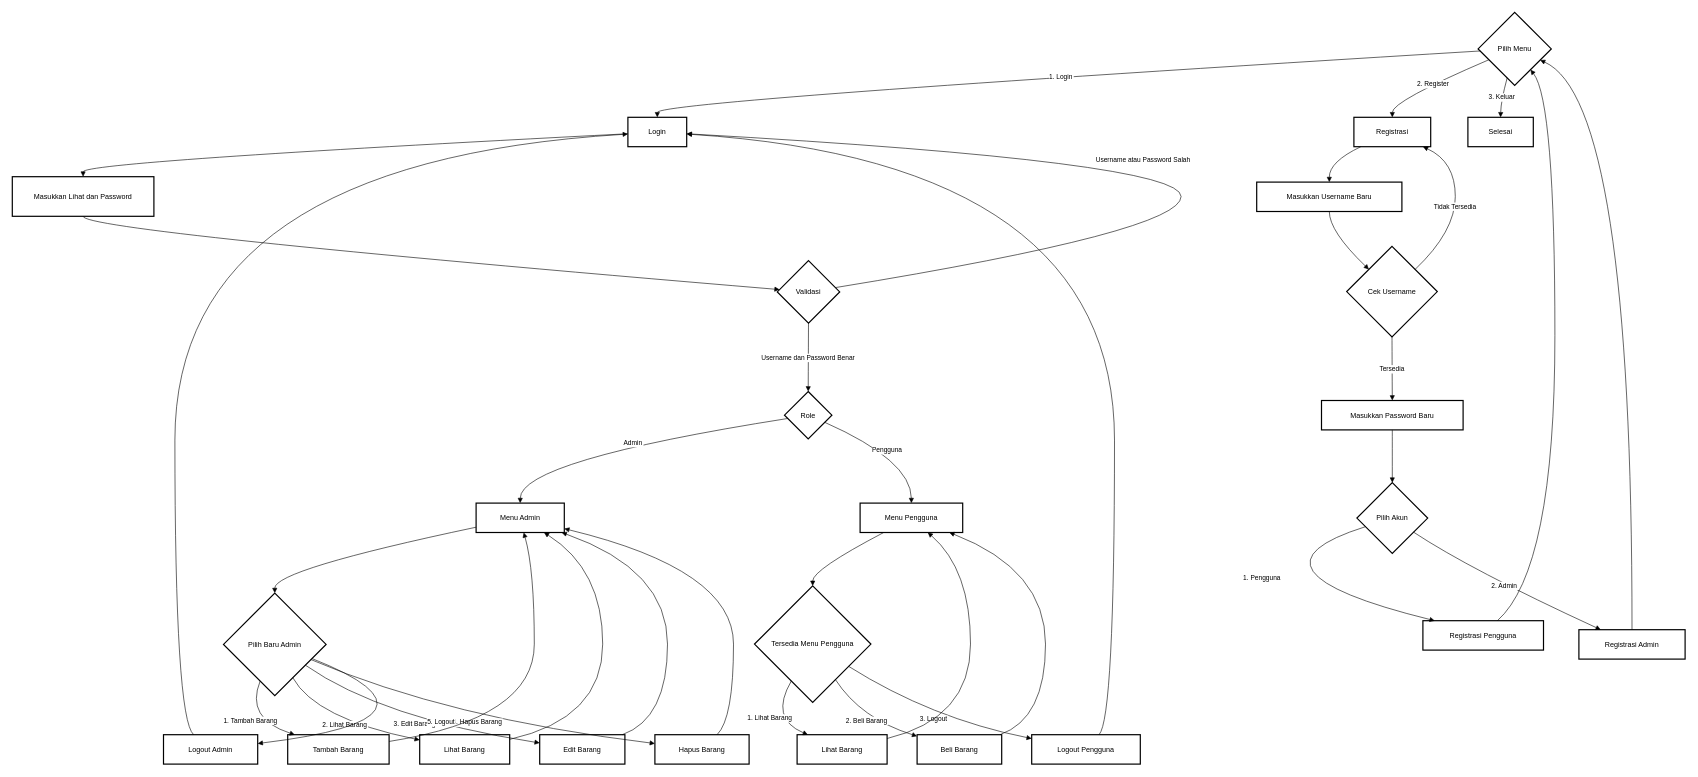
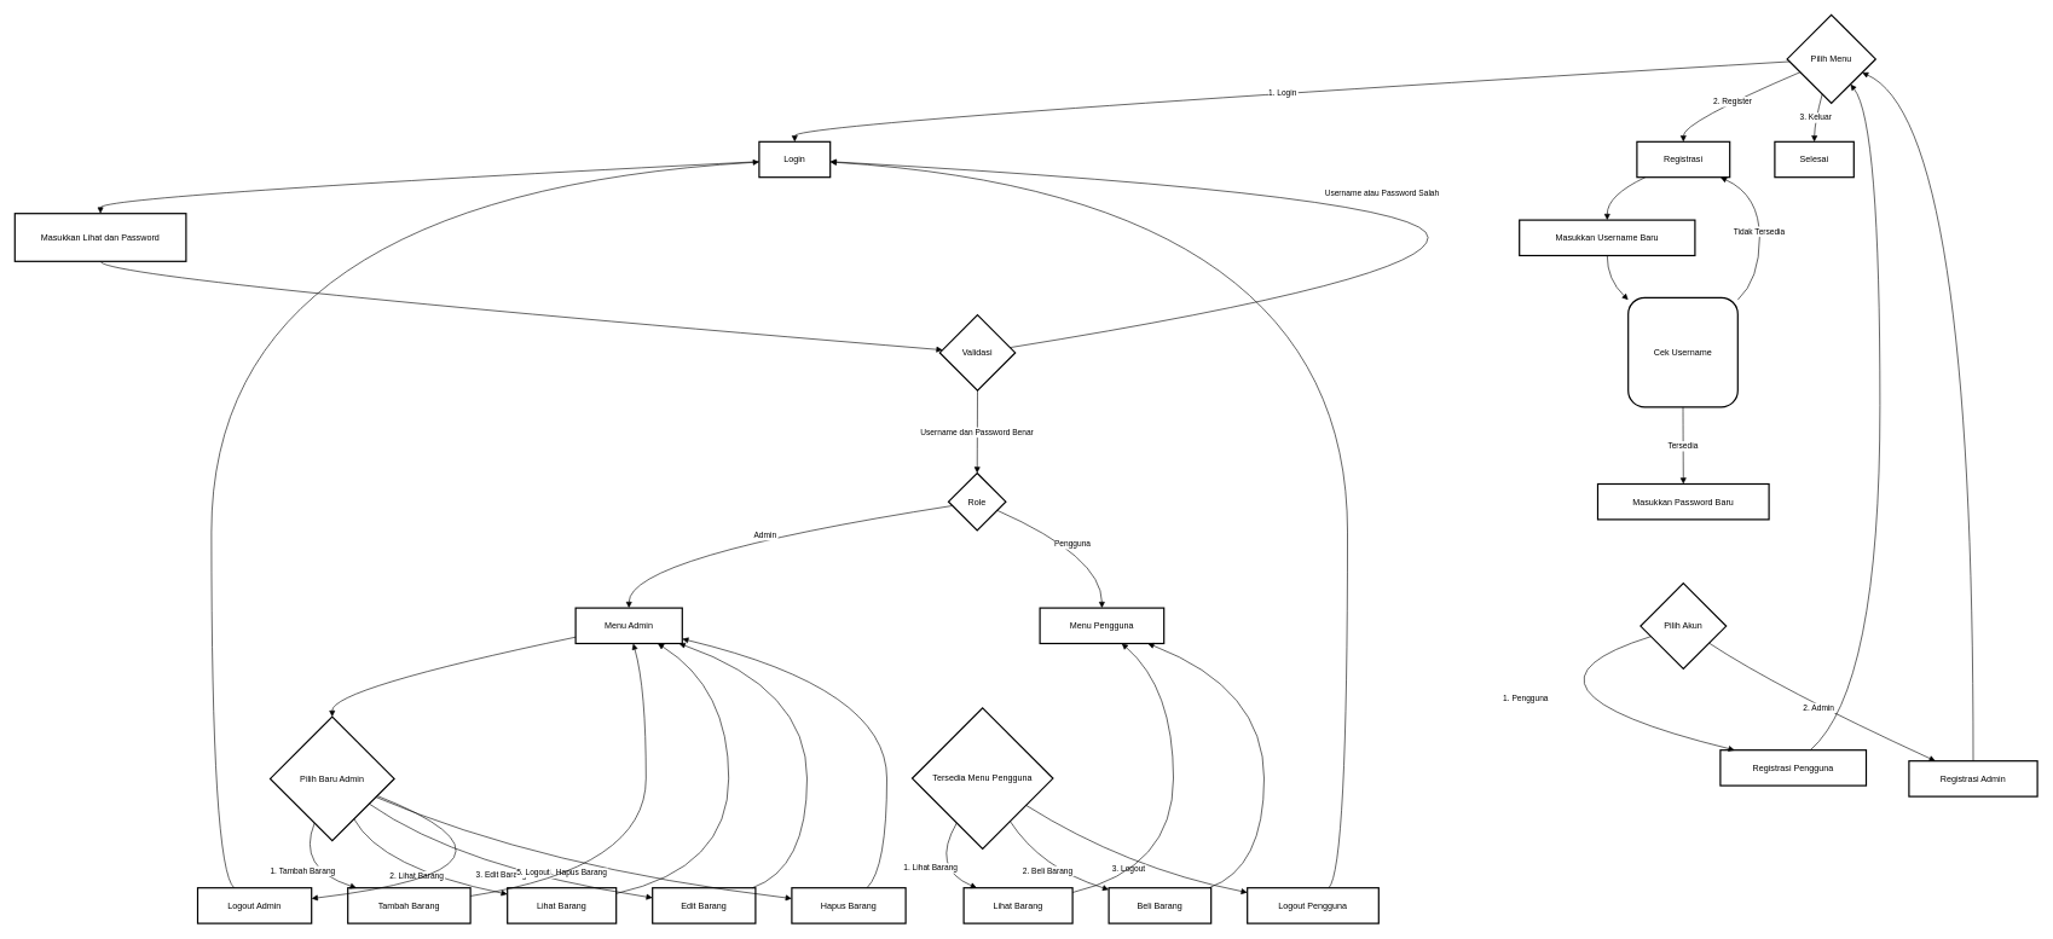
  <mxCell id="0" />
  <mxCell id="1" parent="0" />
  <mxCell id="2" value="Pilih Menu" style="rhombus;strokeWidth=2;whiteSpace=wrap;" vertex="1" parent="1"><mxGeometry x="2463" y="20" width="122" height="122" as="geometry" /></mxCell>
  <mxCell id="3" value="Login" style="whiteSpace=wrap;strokeWidth=2;" vertex="1" parent="1"><mxGeometry x="1046" y="195" width="98" height="49" as="geometry" /></mxCell>
  <mxCell id="4" value="Registrasi" style="whiteSpace=wrap;strokeWidth=2;" vertex="1" parent="1"><mxGeometry x="2256" y="195" width="128" height="49" as="geometry" /></mxCell>
  <mxCell id="5" value="Selesai" style="whiteSpace=wrap;strokeWidth=2;" vertex="1" parent="1"><mxGeometry x="2446" y="195" width="109" height="49" as="geometry" /></mxCell>
  <mxCell id="6" value="Masukkan Lihat dan Password" style="whiteSpace=wrap;strokeWidth=2;" vertex="1" parent="1"><mxGeometry x="20" y="294" width="236" height="66" as="geometry" /></mxCell>
  <mxCell id="7" value="Validasi" style="rhombus;strokeWidth=2;whiteSpace=wrap;" vertex="1" parent="1"><mxGeometry x="1295" y="434" width="104" height="104" as="geometry" /></mxCell>
  <mxCell id="8" value="Role" style="rhombus;strokeWidth=2;whiteSpace=wrap;" vertex="1" parent="1"><mxGeometry x="1307" y="652" width="79" height="79" as="geometry" /></mxCell>
  <mxCell id="9" value="Menu Admin" style="whiteSpace=wrap;strokeWidth=2;" vertex="1" parent="1"><mxGeometry x="793" y="838" width="147" height="49" as="geometry" /></mxCell>
  <mxCell id="10" value="Menu Pengguna" style="whiteSpace=wrap;strokeWidth=2;" vertex="1" parent="1"><mxGeometry x="1433" y="838" width="171" height="49" as="geometry" /></mxCell>
  <mxCell id="11" value="Pilih Baru Admin" style="rhombus;strokeWidth=2;whiteSpace=wrap;" vertex="1" parent="1"><mxGeometry x="372" y="988" width="171" height="171" as="geometry" /></mxCell>
  <mxCell id="12" value="Tambah Barang" style="whiteSpace=wrap;strokeWidth=2;" vertex="1" parent="1"><mxGeometry x="479" y="1224" width="169" height="49" as="geometry" /></mxCell>
  <mxCell id="13" value="Lihat Barang" style="whiteSpace=wrap;strokeWidth=2;" vertex="1" parent="1"><mxGeometry x="699" y="1224" width="150" height="49" as="geometry" /></mxCell>
  <mxCell id="14" value="Edit Barang" style="whiteSpace=wrap;strokeWidth=2;" vertex="1" parent="1"><mxGeometry x="899" y="1224" width="142" height="49" as="geometry" /></mxCell>
  <mxCell id="15" value="Hapus Barang" style="whiteSpace=wrap;strokeWidth=2;" vertex="1" parent="1"><mxGeometry x="1091" y="1224" width="157" height="49" as="geometry" /></mxCell>
  <mxCell id="16" value="Logout Admin" style="whiteSpace=wrap;strokeWidth=2;" vertex="1" parent="1"><mxGeometry x="272" y="1224" width="157" height="49" as="geometry" /></mxCell>
  <mxCell id="17" value="Tersedia Menu Pengguna" style="rhombus;strokeWidth=2;whiteSpace=wrap;" vertex="1" parent="1"><mxGeometry x="1257" y="976" width="194" height="194" as="geometry" /></mxCell>
  <mxCell id="18" value="Lihat Barang" style="whiteSpace=wrap;strokeWidth=2;" vertex="1" parent="1"><mxGeometry x="1328" y="1224" width="150" height="49" as="geometry" /></mxCell>
  <mxCell id="19" value="Beli Barang" style="whiteSpace=wrap;strokeWidth=2;" vertex="1" parent="1"><mxGeometry x="1528" y="1224" width="141" height="49" as="geometry" /></mxCell>
  <mxCell id="20" value="Logout Pengguna" style="whiteSpace=wrap;strokeWidth=2;" vertex="1" parent="1"><mxGeometry x="1719" y="1224" width="181" height="49" as="geometry" /></mxCell>
  <mxCell id="21" value="Masukkan Username Baru" style="whiteSpace=wrap;strokeWidth=2;" vertex="1" parent="1"><mxGeometry x="2094" y="303" width="242" height="49" as="geometry" /></mxCell>
- <mxCell id="22" value="Cek Username" style="rhombus;strokeWidth=2;whiteSpace=wrap;" vertex="1" parent="1"><mxGeometry x="2244" y="410" width="151" height="151" as="geometry" /></mxCell>
+ <mxCell id="22" value="Cek Username" style="strokeWidth=2;whiteSpace=wrap;rounded=1;" vertex="1" parent="1"><mxGeometry x="2244" y="410" width="151" height="151" as="geometry" /></mxCell>
  <mxCell id="23" value="Masukkan Password Baru" style="whiteSpace=wrap;strokeWidth=2;" vertex="1" parent="1"><mxGeometry x="2202" y="667" width="236" height="49" as="geometry" /></mxCell>
  <mxCell id="24" value="Pilih Akun" style="rhombus;strokeWidth=2;whiteSpace=wrap;" vertex="1" parent="1"><mxGeometry x="2261" y="804" width="118" height="118" as="geometry" /></mxCell>
  <mxCell id="25" value="Registrasi Pengguna" style="whiteSpace=wrap;strokeWidth=2;" vertex="1" parent="1"><mxGeometry x="2371" y="1034" width="201" height="49" as="geometry" /></mxCell>
  <mxCell id="26" value="Registrasi Admin" style="whiteSpace=wrap;strokeWidth=2;" vertex="1" parent="1"><mxGeometry x="2631" y="1049" width="177" height="49" as="geometry" /></mxCell>
  <mxCell id="27" value="1. Login" style="curved=1;startArrow=none;endArrow=block;exitX=0;exitY=0.53;entryX=0.5;entryY=0.01;rounded=0;" edge="1" parent="1" source="2" target="3"><mxGeometry relative="1" as="geometry"><Array as="points"><mxPoint x="1095" y="168" /></Array></mxGeometry></mxCell>
  <mxCell id="28" value="2. Register" style="curved=1;startArrow=none;endArrow=block;exitX=0;exitY=0.71;entryX=0.5;entryY=0.01;rounded=0;" edge="1" parent="1" source="2" target="4"><mxGeometry relative="1" as="geometry"><Array as="points"><mxPoint x="2320" y="168" /></Array></mxGeometry></mxCell>
  <mxCell id="29" value="3. Keluar" style="curved=1;startArrow=none;endArrow=block;exitX=0.37;exitY=1;entryX=0.5;entryY=0.01;rounded=0;" edge="1" parent="1" source="2" target="5"><mxGeometry relative="1" as="geometry"><Array as="points"><mxPoint x="2501" y="168" /></Array></mxGeometry></mxCell>
  <mxCell id="30" value="" style="curved=1;startArrow=none;endArrow=block;exitX=0;exitY=0.56;entryX=0.5;entryY=0;rounded=0;" edge="1" parent="1" source="3" target="6"><mxGeometry relative="1" as="geometry"><Array as="points"><mxPoint x="138" y="269" /></Array></mxGeometry></mxCell>
  <mxCell id="31" value="" style="curved=1;startArrow=none;endArrow=block;exitX=0.5;exitY=1.01;entryX=0;entryY=0.46;rounded=0;" edge="1" parent="1" source="6" target="7"><mxGeometry relative="1" as="geometry"><Array as="points"><mxPoint x="138" y="385" /></Array></mxGeometry></mxCell>
  <mxCell id="32" value="Username dan Password Benar" style="curved=1;startArrow=none;endArrow=block;exitX=0.5;exitY=1;entryX=0.5;entryY=-0.01;rounded=0;" edge="1" parent="1" source="7" target="8"><mxGeometry relative="1" as="geometry"><Array as="points" /></mxGeometry></mxCell>
  <mxCell id="33" value="Username atau Password Salah" style="curved=1;startArrow=none;endArrow=block;exitX=1;exitY=0.42;entryX=1;entryY=0.56;rounded=0;" edge="1" parent="1" source="7" target="3"><mxGeometry relative="1" as="geometry"><Array as="points"><mxPoint x="1968" y="385" /><mxPoint x="1968" y="269" /></Array></mxGeometry></mxCell>
  <mxCell id="34" value="Admin" style="curved=1;startArrow=none;endArrow=block;exitX=0;exitY=0.58;entryX=0.5;entryY=0.01;rounded=0;" edge="1" parent="1" source="8" target="9"><mxGeometry relative="1" as="geometry"><Array as="points"><mxPoint x="867" y="767" /></Array></mxGeometry></mxCell>
  <mxCell id="35" value="Pengguna" style="curved=1;startArrow=none;endArrow=block;exitX=1.01;exitY=0.72;entryX=0.5;entryY=0.01;rounded=0;" edge="1" parent="1" source="8" target="10"><mxGeometry relative="1" as="geometry"><Array as="points"><mxPoint x="1518" y="767" /></Array></mxGeometry></mxCell>
  <mxCell id="36" value="" style="curved=1;startArrow=none;endArrow=block;exitX=0;exitY=0.82;entryX=0.5;entryY=0;rounded=0;" edge="1" parent="1" source="9" target="11"><mxGeometry relative="1" as="geometry"><Array as="points"><mxPoint x="457" y="949" /></Array></mxGeometry></mxCell>
  <mxCell id="37" value="1. Tambah Barang" style="curved=1;startArrow=none;endArrow=block;exitX=0.3;exitY=1;entryX=0.07;entryY=0;rounded=0;" edge="1" parent="1" source="11" target="12"><mxGeometry relative="1" as="geometry"><Array as="points"><mxPoint x="408" y="1197" /></Array></mxGeometry></mxCell>
  <mxCell id="38" value="2. Lihat Barang" style="curved=1;startArrow=none;endArrow=block;exitX=0.77;exitY=1;entryX=0;entryY=0.18;rounded=0;" edge="1" parent="1" source="11" target="13"><mxGeometry relative="1" as="geometry"><Array as="points"><mxPoint x="525" y="1197" /></Array></mxGeometry></mxCell>
  <mxCell id="39" value="3. Edit Barang" style="curved=1;startArrow=none;endArrow=block;exitX=1;exitY=0.84;entryX=0;entryY=0.28;rounded=0;" edge="1" parent="1" source="11" target="14"><mxGeometry relative="1" as="geometry"><Array as="points"><mxPoint x="636" y="1197" /></Array></mxGeometry></mxCell>
  <mxCell id="40" value="4. Hapus Barang" style="curved=1;startArrow=none;endArrow=block;exitX=1;exitY=0.71;entryX=0;entryY=0.3;rounded=0;" edge="1" parent="1" source="11" target="15"><mxGeometry relative="1" as="geometry"><Array as="points"><mxPoint x="748" y="1197" /></Array></mxGeometry></mxCell>
  <mxCell id="41" value="5. Logout" style="curved=1;startArrow=none;endArrow=block;exitX=1;exitY=0.69;entryX=1;entryY=0.3;rounded=0;" edge="1" parent="1" source="11" target="16"><mxGeometry relative="1" as="geometry"><Array as="points"><mxPoint x="772" y="1197" /></Array></mxGeometry></mxCell>
  <mxCell id="42" value="" style="curved=1;startArrow=none;endArrow=block;exitX=1;exitY=0.23;entryX=0.54;entryY=1;rounded=0;" edge="1" parent="1" source="12" target="9"><mxGeometry relative="1" as="geometry"><Array as="points"><mxPoint x="890" y="1197" /><mxPoint x="890" y="949" /></Array></mxGeometry></mxCell>
  <mxCell id="43" value="" style="curved=1;startArrow=none;endArrow=block;exitX=1;exitY=0.16;entryX=0.77;entryY=1;rounded=0;" edge="1" parent="1" source="13" target="9"><mxGeometry relative="1" as="geometry"><Array as="points"><mxPoint x="1004" y="1197" /><mxPoint x="1004" y="949" /></Array></mxGeometry></mxCell>
  <mxCell id="44" value="" style="curved=1;startArrow=none;endArrow=block;exitX=0.97;exitY=0;entryX=0.97;entryY=1;rounded=0;" edge="1" parent="1" source="14" target="9"><mxGeometry relative="1" as="geometry"><Array as="points"><mxPoint x="1112" y="1197" /><mxPoint x="1112" y="949" /></Array></mxGeometry></mxCell>
  <mxCell id="45" value="" style="curved=1;startArrow=none;endArrow=block;exitX=0.66;exitY=0;entryX=1;entryY=0.87;rounded=0;" edge="1" parent="1" source="15" target="9"><mxGeometry relative="1" as="geometry"><Array as="points"><mxPoint x="1222" y="1197" /><mxPoint x="1222" y="949" /></Array></mxGeometry></mxCell>
  <mxCell id="46" value="" style="curved=1;startArrow=none;endArrow=block;exitX=0.32;exitY=0;entryX=0;entryY=0.57;rounded=0;" edge="1" parent="1" source="16" target="3"><mxGeometry relative="1" as="geometry"><Array as="points"><mxPoint x="291" y="1197" /><mxPoint x="291" y="269" /></Array></mxGeometry></mxCell>
- <mxCell id="47" value="" style="curved=1;startArrow=none;endArrow=block;exitX=0.23;exitY=1;entryX=0.5;entryY=0;rounded=0;" edge="1" parent="1" source="10" target="17"><mxGeometry relative="1" as="geometry"><Array as="points"><mxPoint x="1354" y="949" /></Array></mxGeometry></mxCell>
  <mxCell id="48" value="1. Lihat Barang" style="curved=1;startArrow=none;endArrow=block;exitX=0.21;exitY=1;entryX=0.12;entryY=0;rounded=0;" edge="1" parent="1" source="17" target="18"><mxGeometry relative="1" as="geometry"><Array as="points"><mxPoint x="1282" y="1197" /></Array></mxGeometry></mxCell>
  <mxCell id="49" value="2. Beli Barang" style="curved=1;startArrow=none;endArrow=block;exitX=0.82;exitY=1;entryX=0;entryY=0.05;rounded=0;" edge="1" parent="1" source="17" target="19"><mxGeometry relative="1" as="geometry"><Array as="points"><mxPoint x="1434" y="1197" /></Array></mxGeometry></mxCell>
  <mxCell id="50" value="3. Logout" style="curved=1;startArrow=none;endArrow=block;exitX=1;exitY=0.81;entryX=0;entryY=0.13;rounded=0;" edge="1" parent="1" source="17" target="20"><mxGeometry relative="1" as="geometry"><Array as="points"><mxPoint x="1552" y="1197" /></Array></mxGeometry></mxCell>
  <mxCell id="51" value="" style="curved=1;startArrow=none;endArrow=block;exitX=1;exitY=0.13;entryX=0.66;entryY=1;rounded=0;" edge="1" parent="1" source="18" target="10"><mxGeometry relative="1" as="geometry"><Array as="points"><mxPoint x="1617" y="1197" /><mxPoint x="1617" y="949" /></Array></mxGeometry></mxCell>
  <mxCell id="52" value="" style="curved=1;startArrow=none;endArrow=block;exitX=0.98;exitY=0;entryX=0.87;entryY=1;rounded=0;" edge="1" parent="1" source="19" target="10"><mxGeometry relative="1" as="geometry"><Array as="points"><mxPoint x="1742" y="1197" /><mxPoint x="1742" y="949" /></Array></mxGeometry></mxCell>
  <mxCell id="53" value="" style="curved=1;startArrow=none;endArrow=block;exitX=0.62;exitY=0;entryX=1;entryY=0.57;rounded=0;" edge="1" parent="1" source="20" target="3"><mxGeometry relative="1" as="geometry"><Array as="points"><mxPoint x="1857" y="1197" /><mxPoint x="1857" y="269" /></Array></mxGeometry></mxCell>
  <mxCell id="54" value="" style="curved=1;startArrow=none;endArrow=block;exitX=0.09;exitY=1;entryX=0.5;entryY=0;rounded=0;" edge="1" parent="1" source="4" target="21"><mxGeometry relative="1" as="geometry"><Array as="points"><mxPoint x="2215" y="269" /></Array></mxGeometry></mxCell>
  <mxCell id="55" value="" style="curved=1;startArrow=none;endArrow=block;exitX=0.5;exitY=0.99;entryX=0;entryY=0.02;rounded=0;" edge="1" parent="1" source="21" target="22"><mxGeometry relative="1" as="geometry"><Array as="points"><mxPoint x="2215" y="385" /></Array></mxGeometry></mxCell>
  <mxCell id="56" value="Tersedia" style="curved=1;startArrow=none;endArrow=block;exitX=0.5;exitY=1;entryX=0.5;entryY=0;rounded=0;" edge="1" parent="1" source="22" target="23"><mxGeometry relative="1" as="geometry"><Array as="points" /></mxGeometry></mxCell>
  <mxCell id="57" value="Tidak Tersedia" style="curved=1;startArrow=none;endArrow=block;exitX=1;exitY=0.02;entryX=0.9;entryY=1;rounded=0;" edge="1" parent="1" source="22" target="4"><mxGeometry relative="1" as="geometry"><Array as="points"><mxPoint x="2425" y="385" /><mxPoint x="2425" y="269" /></Array></mxGeometry></mxCell>
- <mxCell id="58" value="" style="curved=1;startArrow=none;endArrow=block;exitX=0.5;exitY=0.99;entryX=0.5;entryY=0;rounded=0;" edge="1" parent="1" source="23" target="24"><mxGeometry relative="1" as="geometry"><Array as="points" /></mxGeometry></mxCell>
  <mxCell id="59" value="1. Pengguna" style="curved=1;startArrow=none;endArrow=block;exitX=0;exitY=0.66;entryX=0.09;entryY=-0.01;rounded=0;" edge="1" parent="1" source="24" target="25"><mxGeometry relative="1" as="geometry"><Array as="points"><mxPoint x="2047" y="949" /></Array></mxGeometry></mxCell>
  <mxCell id="60" value="2. Admin" style="curved=1;startArrow=none;endArrow=block;exitX=1;exitY=0.83;entryX=0.2;entryY=-0.01;rounded=0;" edge="1" parent="1" source="24" target="26"><mxGeometry relative="1" as="geometry"><Array as="points"><mxPoint x="2450" y="949" /></Array></mxGeometry></mxCell>
  <mxCell id="61" value="" style="curved=1;startArrow=none;endArrow=block;exitX=0.62;exitY=-0.01;entryX=0.88;entryY=1;rounded=0;" edge="1" parent="1" source="25" target="2"><mxGeometry relative="1" as="geometry"><Array as="points"><mxPoint x="2591" y="949" /><mxPoint x="2591" y="168" /></Array></mxGeometry></mxCell>
  <mxCell id="62" value="" style="curved=1;startArrow=none;endArrow=block;exitX=0.5;exitY=-0.01;entryX=1;entryY=0.72;rounded=0;" edge="1" parent="1" source="26" target="2"><mxGeometry relative="1" as="geometry"><Array as="points"><mxPoint x="2720" y="168" /></Array></mxGeometry></mxCell>
